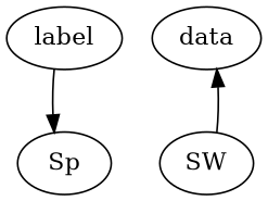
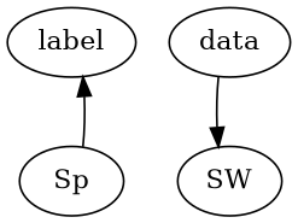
  digraph {
    rankdir=TB
    label
    Sp
    data
    SW
-   label -> Sp
-   SW -> data
+   Sp -> label
+   data -> SW
  }
